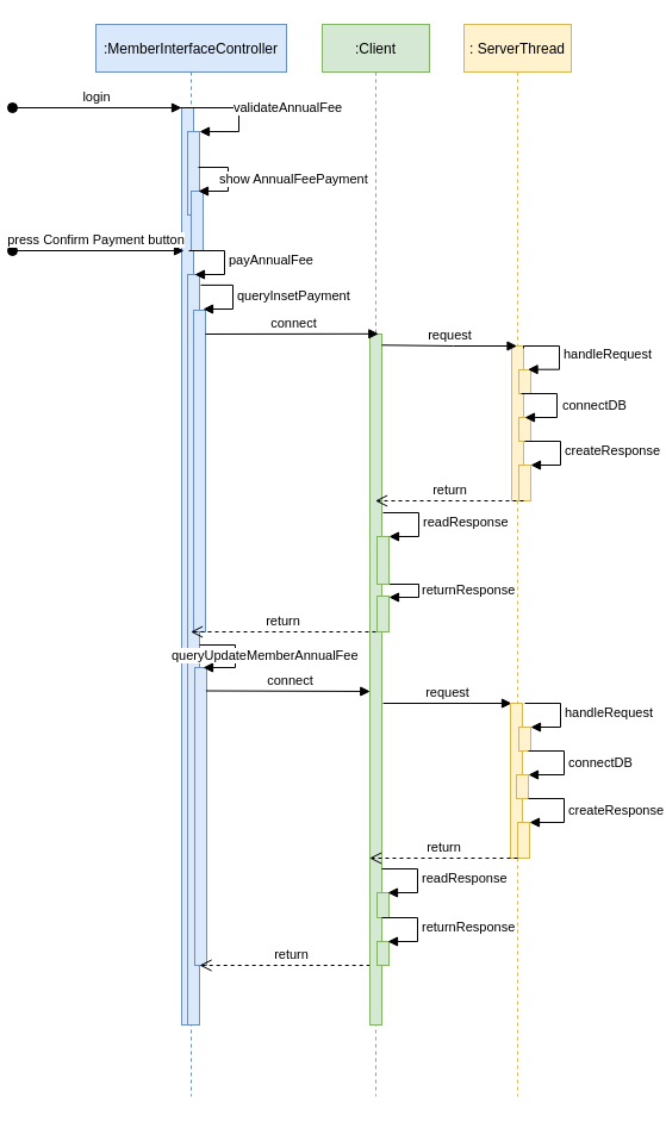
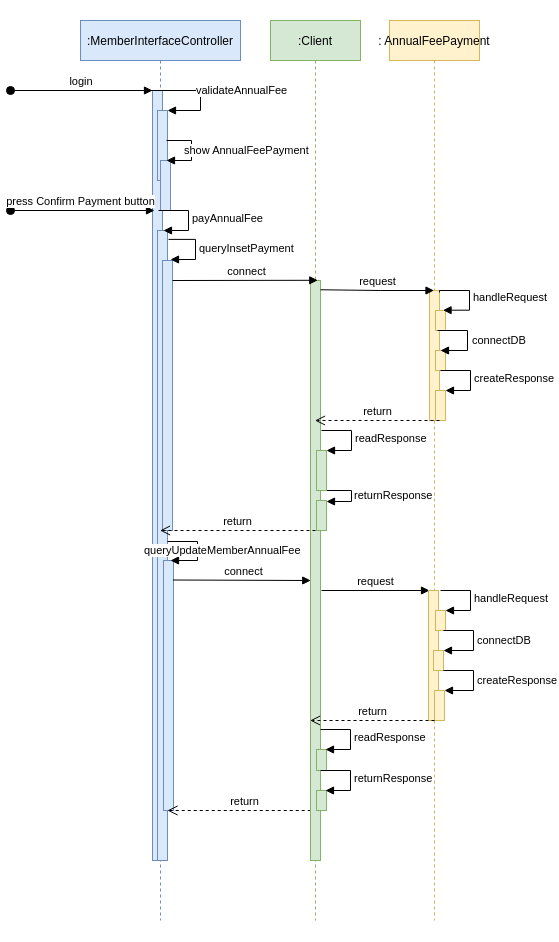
  <mxCell id="0" />
  <mxCell id="1" parent="0" />
  <mxCell id="2" value=":MemberInterfaceController" style="shape=umlLifeline;perimeter=lifelinePerimeter;container=1;collapsible=0;recursiveResize=0;rounded=0;shadow=0;strokeWidth=1;fillColor=#dae8fc;strokeColor=#6c8ebf;" parent="1" vertex="1"><mxGeometry x="20" y="20" width="160" height="900" as="geometry" /></mxCell>
  <mxCell id="3" value="" style="points=[];perimeter=orthogonalPerimeter;rounded=0;shadow=0;strokeWidth=1;fillColor=#dae8fc;strokeColor=#6c8ebf;" parent="2" vertex="1"><mxGeometry x="72" y="70" width="10" height="770" as="geometry" /></mxCell>
  <mxCell id="4" value="login" style="verticalAlign=bottom;startArrow=oval;endArrow=block;startSize=8;shadow=0;strokeWidth=1;" parent="2" target="3" edge="1"><mxGeometry relative="1" as="geometry"><mxPoint x="-70" y="70" as="sourcePoint" /></mxGeometry></mxCell>
  <mxCell id="5" value="" style="html=1;points=[];perimeter=orthogonalPerimeter;fillColor=#dae8fc;strokeColor=#6c8ebf;" parent="2" vertex="1"><mxGeometry x="77" y="90" width="10" height="70" as="geometry" /></mxCell>
  <mxCell id="6" value="validateAnnualFee" style="edgeStyle=orthogonalEdgeStyle;html=1;align=left;spacingLeft=2;endArrow=block;rounded=0;entryX=1;entryY=0;" parent="2" target="5" edge="1"><mxGeometry relative="1" as="geometry"><mxPoint x="50" y="70" as="sourcePoint" /><Array as="points"><mxPoint x="120" y="70" /><mxPoint x="120" y="90" /></Array></mxGeometry></mxCell>
  <mxCell id="7" value="" style="html=1;points=[];perimeter=orthogonalPerimeter;fillColor=#dae8fc;strokeColor=#6c8ebf;" parent="2" vertex="1"><mxGeometry x="80" y="140" width="10" height="50" as="geometry" /></mxCell>
  <mxCell id="8" value="show AnnualFeePayment" style="edgeStyle=orthogonalEdgeStyle;html=1;align=left;spacingLeft=2;endArrow=block;rounded=0;entryX=1;entryY=0;" parent="2" edge="1"><mxGeometry x="-0.6" y="-10" relative="1" as="geometry"><mxPoint x="86" y="120" as="sourcePoint" /><Array as="points"><mxPoint x="111" y="120" /></Array><mxPoint x="86.0" y="140" as="targetPoint" /><mxPoint as="offset" /></mxGeometry></mxCell>
  <mxCell id="9" value="" style="html=1;points=[];perimeter=orthogonalPerimeter;fillColor=#dae8fc;strokeColor=#6c8ebf;" parent="2" vertex="1"><mxGeometry x="77" y="210" width="10" height="630" as="geometry" /></mxCell>
  <mxCell id="10" value="payAnnualFee" style="edgeStyle=orthogonalEdgeStyle;html=1;align=left;spacingLeft=2;endArrow=block;rounded=0;entryX=1;entryY=0;" parent="2" edge="1"><mxGeometry relative="1" as="geometry"><mxPoint x="78" y="190" as="sourcePoint" /><Array as="points"><mxPoint x="108" y="190" /></Array><mxPoint x="83.0" y="210" as="targetPoint" /></mxGeometry></mxCell>
  <mxCell id="11" value="press Confirm Payment button" style="html=1;verticalAlign=bottom;startArrow=oval;startFill=1;endArrow=block;startSize=8;rounded=0;" parent="2" edge="1"><mxGeometry x="-0.028" width="60" relative="1" as="geometry"><mxPoint x="-70" y="190" as="sourcePoint" /><mxPoint x="74" y="190" as="targetPoint" /><mxPoint as="offset" /></mxGeometry></mxCell>
  <mxCell id="12" value="" style="html=1;points=[];perimeter=orthogonalPerimeter;fillColor=#dae8fc;strokeColor=#6c8ebf;" parent="2" vertex="1"><mxGeometry x="83" y="540" width="10" height="250" as="geometry" /></mxCell>
  <mxCell id="13" value="queryUpdateMemberAnnualFee" style="edgeStyle=orthogonalEdgeStyle;html=1;align=left;spacingLeft=2;endArrow=block;rounded=0;entryX=0.7;entryY=0;entryDx=0;entryDy=0;entryPerimeter=0;" parent="2" edge="1"><mxGeometry x="-1" y="-28" relative="1" as="geometry"><mxPoint x="87" y="521" as="sourcePoint" /><Array as="points"><mxPoint x="117" y="521" /><mxPoint x="117" y="540" /></Array><mxPoint x="-27" y="-19" as="offset" /><mxPoint x="90" y="540" as="targetPoint" /></mxGeometry></mxCell>
  <mxCell id="14" value="connect" style="html=1;verticalAlign=bottom;endArrow=block;rounded=0;entryX=0.503;entryY=0.411;entryDx=0;entryDy=0;entryPerimeter=0;exitX=0.94;exitY=0.078;exitDx=0;exitDy=0;exitPerimeter=0;" parent="2" edge="1" source="12"><mxGeometry x="0.025" width="80" relative="1" as="geometry"><mxPoint x="100" y="560" as="sourcePoint" /><mxPoint x="230.27" y="560" as="targetPoint" /><mxPoint as="offset" /></mxGeometry></mxCell>
  <mxCell id="15" value="return" style="html=1;verticalAlign=bottom;endArrow=open;dashed=1;endSize=8;rounded=0;" parent="2" edge="1"><mxGeometry relative="1" as="geometry"><mxPoint x="242.21" y="790" as="sourcePoint" /><mxPoint x="86.996" y="790" as="targetPoint" /><Array as="points"><mxPoint x="167.21" y="790" /></Array><mxPoint as="offset" /></mxGeometry></mxCell>
  <mxCell id="16" value="" style="html=1;points=[];perimeter=orthogonalPerimeter;fillColor=#dae8fc;strokeColor=#6c8ebf;" vertex="1" parent="2"><mxGeometry x="82" y="240" width="10" height="270" as="geometry" /></mxCell>
  <mxCell id="17" value="queryInsetPayment" style="edgeStyle=orthogonalEdgeStyle;html=1;align=left;spacingLeft=2;endArrow=block;rounded=0;entryX=1;entryY=0;exitX=1.3;exitY=0.033;exitDx=0;exitDy=0;exitPerimeter=0;" edge="1" parent="2"><mxGeometry relative="1" as="geometry"><mxPoint x="88" y="218.9" as="sourcePoint" /><Array as="points"><mxPoint x="115" y="219" /><mxPoint x="115" y="239" /></Array><mxPoint x="90" y="239" as="targetPoint" /></mxGeometry></mxCell>
  <mxCell id="18" value=":Client" style="shape=umlLifeline;perimeter=lifelinePerimeter;container=1;collapsible=0;recursiveResize=0;rounded=0;shadow=0;strokeWidth=1;fillColor=#d5e8d4;strokeColor=#82b366;" parent="1" vertex="1"><mxGeometry x="210" y="20" width="90" height="900" as="geometry" /></mxCell>
  <mxCell id="19" value="" style="points=[];perimeter=orthogonalPerimeter;rounded=0;shadow=0;strokeWidth=1;fillColor=#d5e8d4;strokeColor=#82b366;" parent="18" vertex="1"><mxGeometry x="40" y="260" width="10" height="580" as="geometry" /></mxCell>
  <mxCell id="20" value="" style="html=1;points=[];perimeter=orthogonalPerimeter;fillColor=#d5e8d4;strokeColor=#82b366;" parent="18" vertex="1"><mxGeometry x="46" y="480" width="10" height="30" as="geometry" /></mxCell>
  <mxCell id="21" value="returnResponse" style="edgeStyle=orthogonalEdgeStyle;html=1;align=left;spacingLeft=2;endArrow=block;rounded=0;entryX=1;entryY=0;" parent="18" edge="1"><mxGeometry x="0.066" y="-1" relative="1" as="geometry"><mxPoint x="51" y="470" as="sourcePoint" /><Array as="points"><mxPoint x="81" y="470" /></Array><mxPoint x="56" y="481" as="targetPoint" /><mxPoint as="offset" /></mxGeometry></mxCell>
  <mxCell id="22" value="" style="html=1;points=[];perimeter=orthogonalPerimeter;fillColor=#d5e8d4;strokeColor=#82b366;" parent="18" vertex="1"><mxGeometry x="46" y="430" width="10" height="40" as="geometry" /></mxCell>
  <mxCell id="23" value="readResponse" style="edgeStyle=orthogonalEdgeStyle;html=1;align=left;spacingLeft=2;endArrow=block;rounded=0;entryX=1;entryY=0;" parent="18" target="22" edge="1"><mxGeometry relative="1" as="geometry"><mxPoint x="51" y="410" as="sourcePoint" /><Array as="points"><mxPoint x="81" y="410" /></Array></mxGeometry></mxCell>
  <mxCell id="24" value="" style="html=1;points=[];perimeter=orthogonalPerimeter;fillColor=#d5e8d4;strokeColor=#82b366;" parent="18" vertex="1"><mxGeometry x="46" y="729" width="10" height="21" as="geometry" /></mxCell>
  <mxCell id="25" value="readResponse" style="edgeStyle=orthogonalEdgeStyle;html=1;align=left;spacingLeft=2;endArrow=block;rounded=0;entryX=1;entryY=0;" parent="18" edge="1"><mxGeometry relative="1" as="geometry"><mxPoint x="50" y="709" as="sourcePoint" /><Array as="points"><mxPoint x="80" y="709" /></Array><mxPoint x="55" y="729" as="targetPoint" /></mxGeometry></mxCell>
  <mxCell id="26" value="" style="html=1;points=[];perimeter=orthogonalPerimeter;fillColor=#d5e8d4;strokeColor=#82b366;" parent="18" vertex="1"><mxGeometry x="46" y="770" width="10" height="20" as="geometry" /></mxCell>
  <mxCell id="27" value="returnResponse" style="edgeStyle=orthogonalEdgeStyle;html=1;align=left;spacingLeft=2;endArrow=block;rounded=0;entryX=1;entryY=0;" parent="18" edge="1"><mxGeometry relative="1" as="geometry"><mxPoint x="50" y="750" as="sourcePoint" /><Array as="points"><mxPoint x="80" y="750" /></Array><mxPoint x="55" y="770" as="targetPoint" /></mxGeometry></mxCell>
- <mxCell id="28" value=": ServerThread" style="shape=umlLifeline;perimeter=lifelinePerimeter;container=1;collapsible=0;recursiveResize=0;rounded=0;shadow=0;strokeWidth=1;fillColor=#fff2cc;strokeColor=#d6b656;" parent="1" vertex="1"><mxGeometry x="329" y="20" width="90" height="900" as="geometry" /></mxCell>
+ <mxCell id="28" value=": AnnualFeePayment" style="shape=umlLifeline;perimeter=lifelinePerimeter;container=1;collapsible=0;recursiveResize=0;rounded=0;shadow=0;strokeWidth=1;fillColor=#fff2cc;strokeColor=#d6b656;" parent="1" vertex="1"><mxGeometry x="329" y="20" width="90" height="900" as="geometry" /></mxCell>
  <mxCell id="29" value="" style="points=[];perimeter=orthogonalPerimeter;rounded=0;shadow=0;strokeWidth=1;fillColor=#fff2cc;strokeColor=#d6b656;" parent="28" vertex="1"><mxGeometry x="40" y="270" width="10" height="130" as="geometry" /></mxCell>
  <mxCell id="30" value="" style="html=1;points=[];perimeter=orthogonalPerimeter;fillColor=#fff2cc;strokeColor=#d6b656;" parent="28" vertex="1"><mxGeometry x="46" y="290" width="10" height="20" as="geometry" /></mxCell>
  <mxCell id="31" value="handleRequest" style="edgeStyle=orthogonalEdgeStyle;html=1;align=left;spacingLeft=2;endArrow=block;rounded=0;entryX=0.855;entryY=-0.057;entryDx=0;entryDy=0;entryPerimeter=0;" parent="28" edge="1"><mxGeometry relative="1" as="geometry"><mxPoint x="50" y="271.97" as="sourcePoint" /><Array as="points"><mxPoint x="50" y="269.97" /><mxPoint x="80" y="269.97" /><mxPoint x="80" y="289.97" /></Array><mxPoint x="53.55" y="289.69" as="targetPoint" /></mxGeometry></mxCell>
  <mxCell id="32" value="" style="html=1;points=[];perimeter=orthogonalPerimeter;fillColor=#fff2cc;strokeColor=#d6b656;" parent="28" vertex="1"><mxGeometry x="46" y="330" width="10" height="20" as="geometry" /></mxCell>
  <mxCell id="33" value="connectDB" style="edgeStyle=orthogonalEdgeStyle;html=1;align=left;spacingLeft=2;endArrow=block;rounded=0;entryX=1;entryY=0;" parent="28" edge="1"><mxGeometry x="0.039" y="1" relative="1" as="geometry"><mxPoint x="48" y="310" as="sourcePoint" /><Array as="points"><mxPoint x="78" y="310" /></Array><mxPoint x="51" y="330" as="targetPoint" /><mxPoint as="offset" /></mxGeometry></mxCell>
  <mxCell id="34" value="" style="html=1;points=[];perimeter=orthogonalPerimeter;fillColor=#fff2cc;strokeColor=#d6b656;" parent="28" vertex="1"><mxGeometry x="46" y="370" width="10" height="30" as="geometry" /></mxCell>
  <mxCell id="35" value="createResponse" style="edgeStyle=orthogonalEdgeStyle;html=1;align=left;spacingLeft=2;endArrow=block;rounded=0;entryX=1;entryY=0;" parent="28" target="34" edge="1"><mxGeometry relative="1" as="geometry"><mxPoint x="51" y="350" as="sourcePoint" /><Array as="points"><mxPoint x="81" y="350" /></Array></mxGeometry></mxCell>
  <mxCell id="36" value="return" style="html=1;verticalAlign=bottom;endArrow=open;dashed=1;endSize=8;rounded=0;" parent="28" target="18" edge="1"><mxGeometry relative="1" as="geometry"><mxPoint x="50" y="400" as="sourcePoint" /><mxPoint x="-30" y="400" as="targetPoint" /></mxGeometry></mxCell>
  <mxCell id="37" value="request" style="html=1;verticalAlign=bottom;endArrow=block;rounded=0;exitX=1.157;exitY=0.05;exitDx=0;exitDy=0;exitPerimeter=0;" parent="28" edge="1"><mxGeometry width="80" relative="1" as="geometry"><mxPoint x="-67.93" y="570" as="sourcePoint" /><mxPoint x="40" y="570" as="targetPoint" /></mxGeometry></mxCell>
  <mxCell id="38" value="" style="points=[];perimeter=orthogonalPerimeter;rounded=0;shadow=0;strokeWidth=1;fillColor=#fff2cc;strokeColor=#d6b656;" parent="28" vertex="1"><mxGeometry x="39" y="570" width="10" height="130" as="geometry" /></mxCell>
  <mxCell id="39" value="" style="html=1;points=[];perimeter=orthogonalPerimeter;fillColor=#fff2cc;strokeColor=#d6b656;" parent="28" vertex="1"><mxGeometry x="46" y="590" width="10" height="20" as="geometry" /></mxCell>
  <mxCell id="40" value="handleRequest" style="edgeStyle=orthogonalEdgeStyle;html=1;align=left;spacingLeft=2;endArrow=block;rounded=0;entryX=1;entryY=0;" parent="28" target="39" edge="1"><mxGeometry relative="1" as="geometry"><mxPoint x="51" y="570" as="sourcePoint" /><Array as="points"><mxPoint x="81" y="570" /></Array></mxGeometry></mxCell>
  <mxCell id="41" value="" style="html=1;points=[];perimeter=orthogonalPerimeter;fillColor=#fff2cc;strokeColor=#d6b656;" parent="28" vertex="1"><mxGeometry x="44" y="630" width="10" height="20" as="geometry" /></mxCell>
  <mxCell id="42" value="connectDB" style="edgeStyle=orthogonalEdgeStyle;html=1;align=left;spacingLeft=2;endArrow=block;rounded=0;entryX=1;entryY=0;" parent="28" target="41" edge="1"><mxGeometry relative="1" as="geometry"><mxPoint x="54" y="610" as="sourcePoint" /><Array as="points"><mxPoint x="84" y="610" /></Array></mxGeometry></mxCell>
  <mxCell id="43" value="" style="html=1;points=[];perimeter=orthogonalPerimeter;fillColor=#fff2cc;strokeColor=#d6b656;" parent="28" vertex="1"><mxGeometry x="45" y="670" width="10" height="30" as="geometry" /></mxCell>
  <mxCell id="44" value="createResponse" style="edgeStyle=orthogonalEdgeStyle;html=1;align=left;spacingLeft=2;endArrow=block;rounded=0;entryX=1;entryY=0;" parent="28" target="43" edge="1"><mxGeometry relative="1" as="geometry"><mxPoint x="54" y="650" as="sourcePoint" /><Array as="points"><mxPoint x="84" y="650" /></Array></mxGeometry></mxCell>
  <mxCell id="45" value="return" style="html=1;verticalAlign=bottom;endArrow=open;dashed=1;endSize=8;rounded=0;" parent="28" edge="1"><mxGeometry relative="1" as="geometry"><mxPoint x="45" y="700" as="sourcePoint" /><mxPoint x="-79.409" y="700" as="targetPoint" /></mxGeometry></mxCell>
  <mxCell id="46" value="request" style="html=1;verticalAlign=bottom;endArrow=block;rounded=0;exitX=1;exitY=0.016;exitDx=0;exitDy=0;exitPerimeter=0;" parent="1" source="19" target="28" edge="1"><mxGeometry width="80" relative="1" as="geometry"><mxPoint x="260" y="340" as="sourcePoint" /><mxPoint x="340" y="340" as="targetPoint" /><Array as="points"><mxPoint x="320" y="290" /></Array></mxGeometry></mxCell>
  <mxCell id="47" value="return" style="html=1;verticalAlign=bottom;endArrow=open;dashed=1;endSize=8;rounded=0;" parent="1" target="2" edge="1"><mxGeometry relative="1" as="geometry"><mxPoint x="255" y="530" as="sourcePoint" /><mxPoint x="110" y="570" as="targetPoint" /><Array as="points"><mxPoint x="180" y="530" /></Array><mxPoint as="offset" /></mxGeometry></mxCell>
  <mxCell id="48" value="connect" style="html=1;verticalAlign=bottom;endArrow=block;rounded=0;entryX=0.503;entryY=0.411;entryDx=0;entryDy=0;entryPerimeter=0;" parent="1" edge="1"><mxGeometry x="0.025" width="80" relative="1" as="geometry"><mxPoint x="112" y="280" as="sourcePoint" /><mxPoint x="257.27" y="279.79" as="targetPoint" /><mxPoint as="offset" /></mxGeometry></mxCell>
